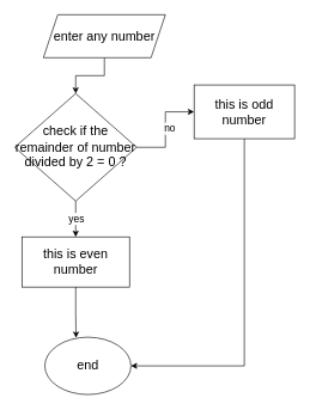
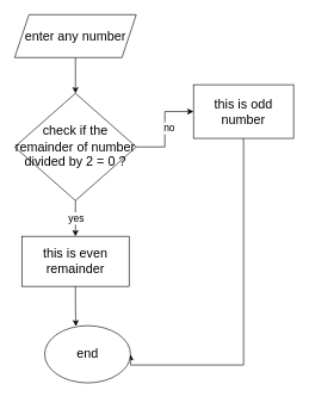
  <mxCell id="0" />
  <mxCell id="1" parent="0" />
  <mxCell id="2" style="edgeStyle=orthogonalEdgeStyle;rounded=0;orthogonalLoop=1;jettySize=auto;html=1;entryX=0.5;entryY=0;entryDx=0;entryDy=0;" edge="1" parent="1" source="3" target="8"><mxGeometry relative="1" as="geometry" /></mxCell>
- <mxCell id="3" value="&lt;font style=&quot;font-size: 18px;&quot;&gt;enter any number&lt;/font&gt;" style="shape=parallelogram;perimeter=parallelogramPerimeter;whiteSpace=wrap;html=1;fixedSize=1;" vertex="1" parent="1"><mxGeometry x="60" y="20" width="170" height="60" as="geometry" /></mxCell>
+ <mxCell id="3" value="&lt;font style=&quot;font-size: 18px;&quot;&gt;enter any number&lt;/font&gt;" style="shape=parallelogram;perimeter=parallelogramPerimeter;whiteSpace=wrap;html=1;fixedSize=1;" vertex="1" parent="1"><mxGeometry x="20" y="20" width="170" height="60" as="geometry" /></mxCell>
  <mxCell id="4" style="edgeStyle=orthogonalEdgeStyle;rounded=0;orthogonalLoop=1;jettySize=auto;html=1;entryX=0.5;entryY=0;entryDx=0;entryDy=0;" edge="1" parent="1" source="8" target="9"><mxGeometry relative="1" as="geometry" /></mxCell>
  <mxCell id="5" value="&lt;font style=&quot;font-size: 14px;&quot;&gt;yes&lt;/font&gt;" style="edgeLabel;html=1;align=center;verticalAlign=middle;resizable=0;points=[];" vertex="1" connectable="0" parent="4"><mxGeometry x="-0.048" relative="1" as="geometry"><mxPoint as="offset" /></mxGeometry></mxCell>
  <mxCell id="6" style="edgeStyle=orthogonalEdgeStyle;rounded=0;orthogonalLoop=1;jettySize=auto;html=1;exitX=1;exitY=0.5;exitDx=0;exitDy=0;entryX=0;entryY=0.5;entryDx=0;entryDy=0;" edge="1" parent="1" source="8" target="11"><mxGeometry relative="1" as="geometry" /></mxCell>
  <mxCell id="7" value="&lt;font style=&quot;font-size: 14px;&quot;&gt;no&lt;/font&gt;" style="edgeLabel;html=1;align=center;verticalAlign=middle;resizable=0;points=[];" vertex="1" connectable="0" parent="6"><mxGeometry x="0.046" y="-5" relative="1" as="geometry"><mxPoint y="1" as="offset" /></mxGeometry></mxCell>
  <mxCell id="8" value="&lt;font style=&quot;font-size: 18px;&quot;&gt;check if the remainder of number divided by 2 = 0 ?&lt;/font&gt;" style="rhombus;whiteSpace=wrap;html=1;" vertex="1" parent="1"><mxGeometry x="20" y="130" width="170" height="150" as="geometry" /></mxCell>
- <mxCell id="9" value="&lt;font style=&quot;font-size: 18px;&quot;&gt;this is even number&lt;/font&gt;" style="rounded=0;whiteSpace=wrap;html=1;" vertex="1" parent="1"><mxGeometry x="30" y="330" width="150" height="70" as="geometry" /></mxCell>
+ <mxCell id="9" value="&lt;font style=&quot;font-size: 18px;&quot;&gt;this is even remainder&lt;/font&gt;" style="rounded=0;whiteSpace=wrap;html=1;" vertex="1" parent="1"><mxGeometry x="30" y="330" width="150" height="70" as="geometry" /></mxCell>
  <mxCell id="10" style="edgeStyle=orthogonalEdgeStyle;rounded=0;orthogonalLoop=1;jettySize=auto;html=1;entryX=1;entryY=0.5;entryDx=0;entryDy=0;" edge="1" parent="1" source="11" target="12"><mxGeometry relative="1" as="geometry"><Array as="points"><mxPoint x="340" y="510" /></Array></mxGeometry></mxCell>
  <mxCell id="11" value="&lt;font style=&quot;font-size: 18px;&quot;&gt;this is odd number&lt;/font&gt;" style="rounded=0;whiteSpace=wrap;html=1;" vertex="1" parent="1"><mxGeometry x="270" y="118" width="140" height="75" as="geometry" /></mxCell>
- <mxCell id="12" value="&lt;font style=&quot;font-size: 18px;&quot;&gt;end&lt;/font&gt;" style="ellipse;whiteSpace=wrap;html=1;" vertex="1" parent="1"><mxGeometry x="62" y="470" width="120" height="80" as="geometry" /></mxCell>
+ <mxCell id="12" value="&lt;font style=&quot;font-size: 18px;&quot;&gt;end&lt;/font&gt;" style="ellipse;whiteSpace=wrap;html=1;" vertex="1" parent="1"><mxGeometry x="62" y="455" width="120" height="80" as="geometry" /></mxCell>
  <mxCell id="13" style="edgeStyle=orthogonalEdgeStyle;rounded=0;orthogonalLoop=1;jettySize=auto;html=1;entryX=0.363;entryY=0.01;entryDx=0;entryDy=0;entryPerimeter=0;" edge="1" parent="1" source="9" target="12"><mxGeometry relative="1" as="geometry" /></mxCell>
